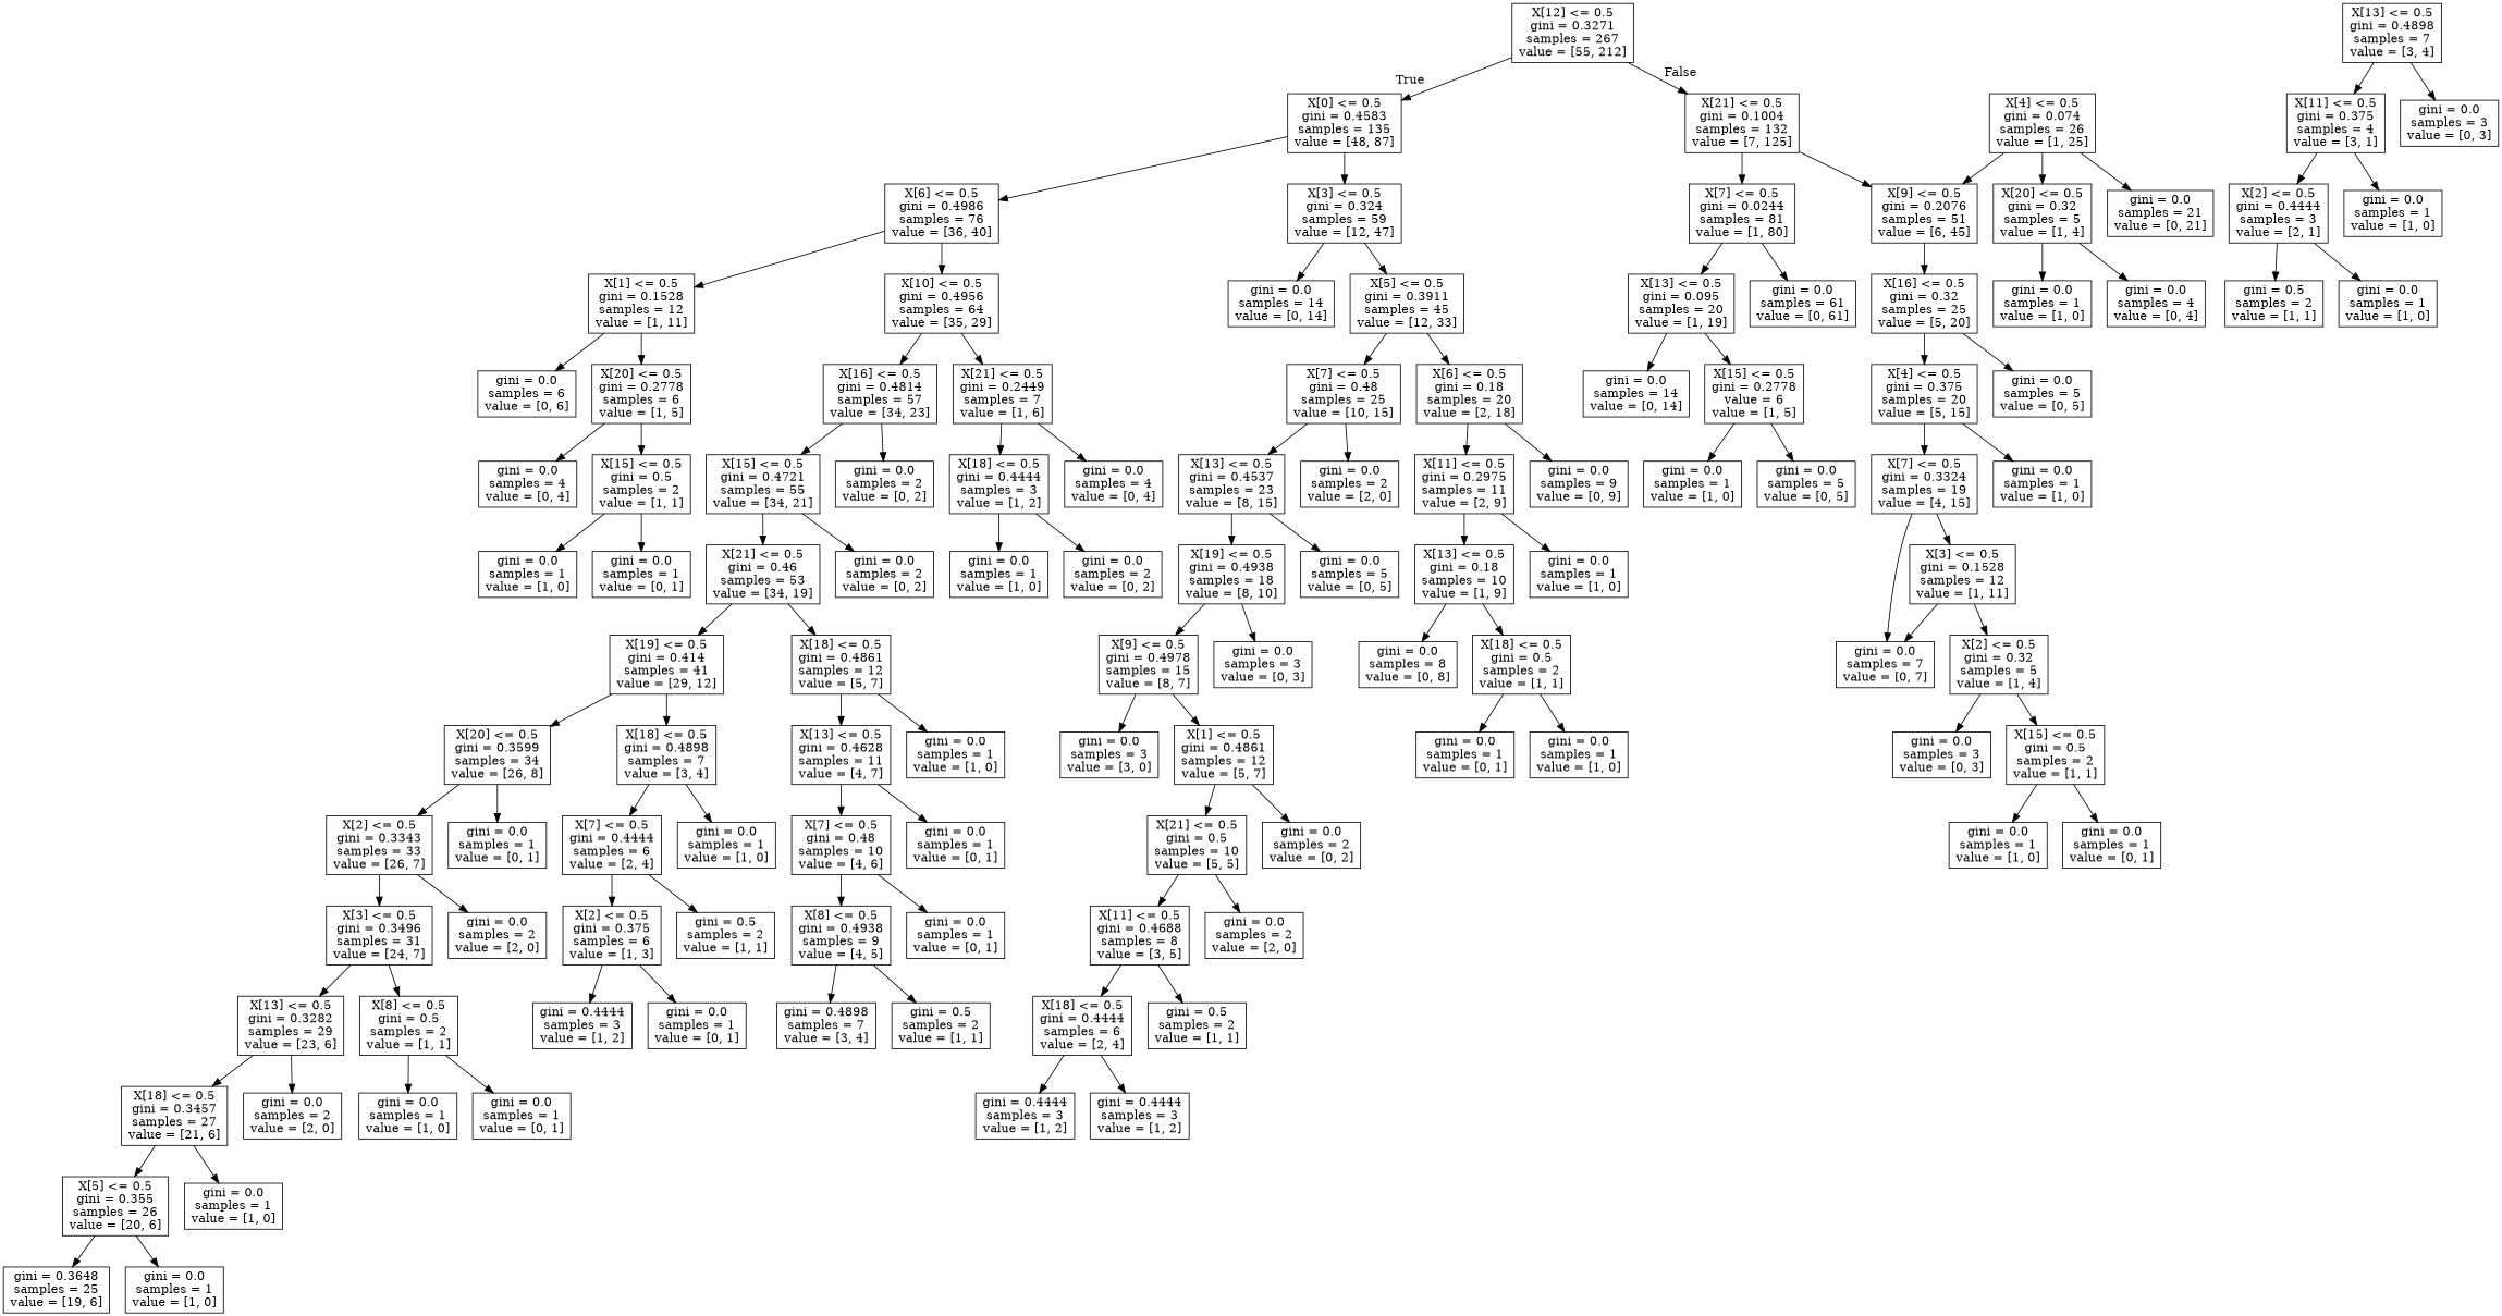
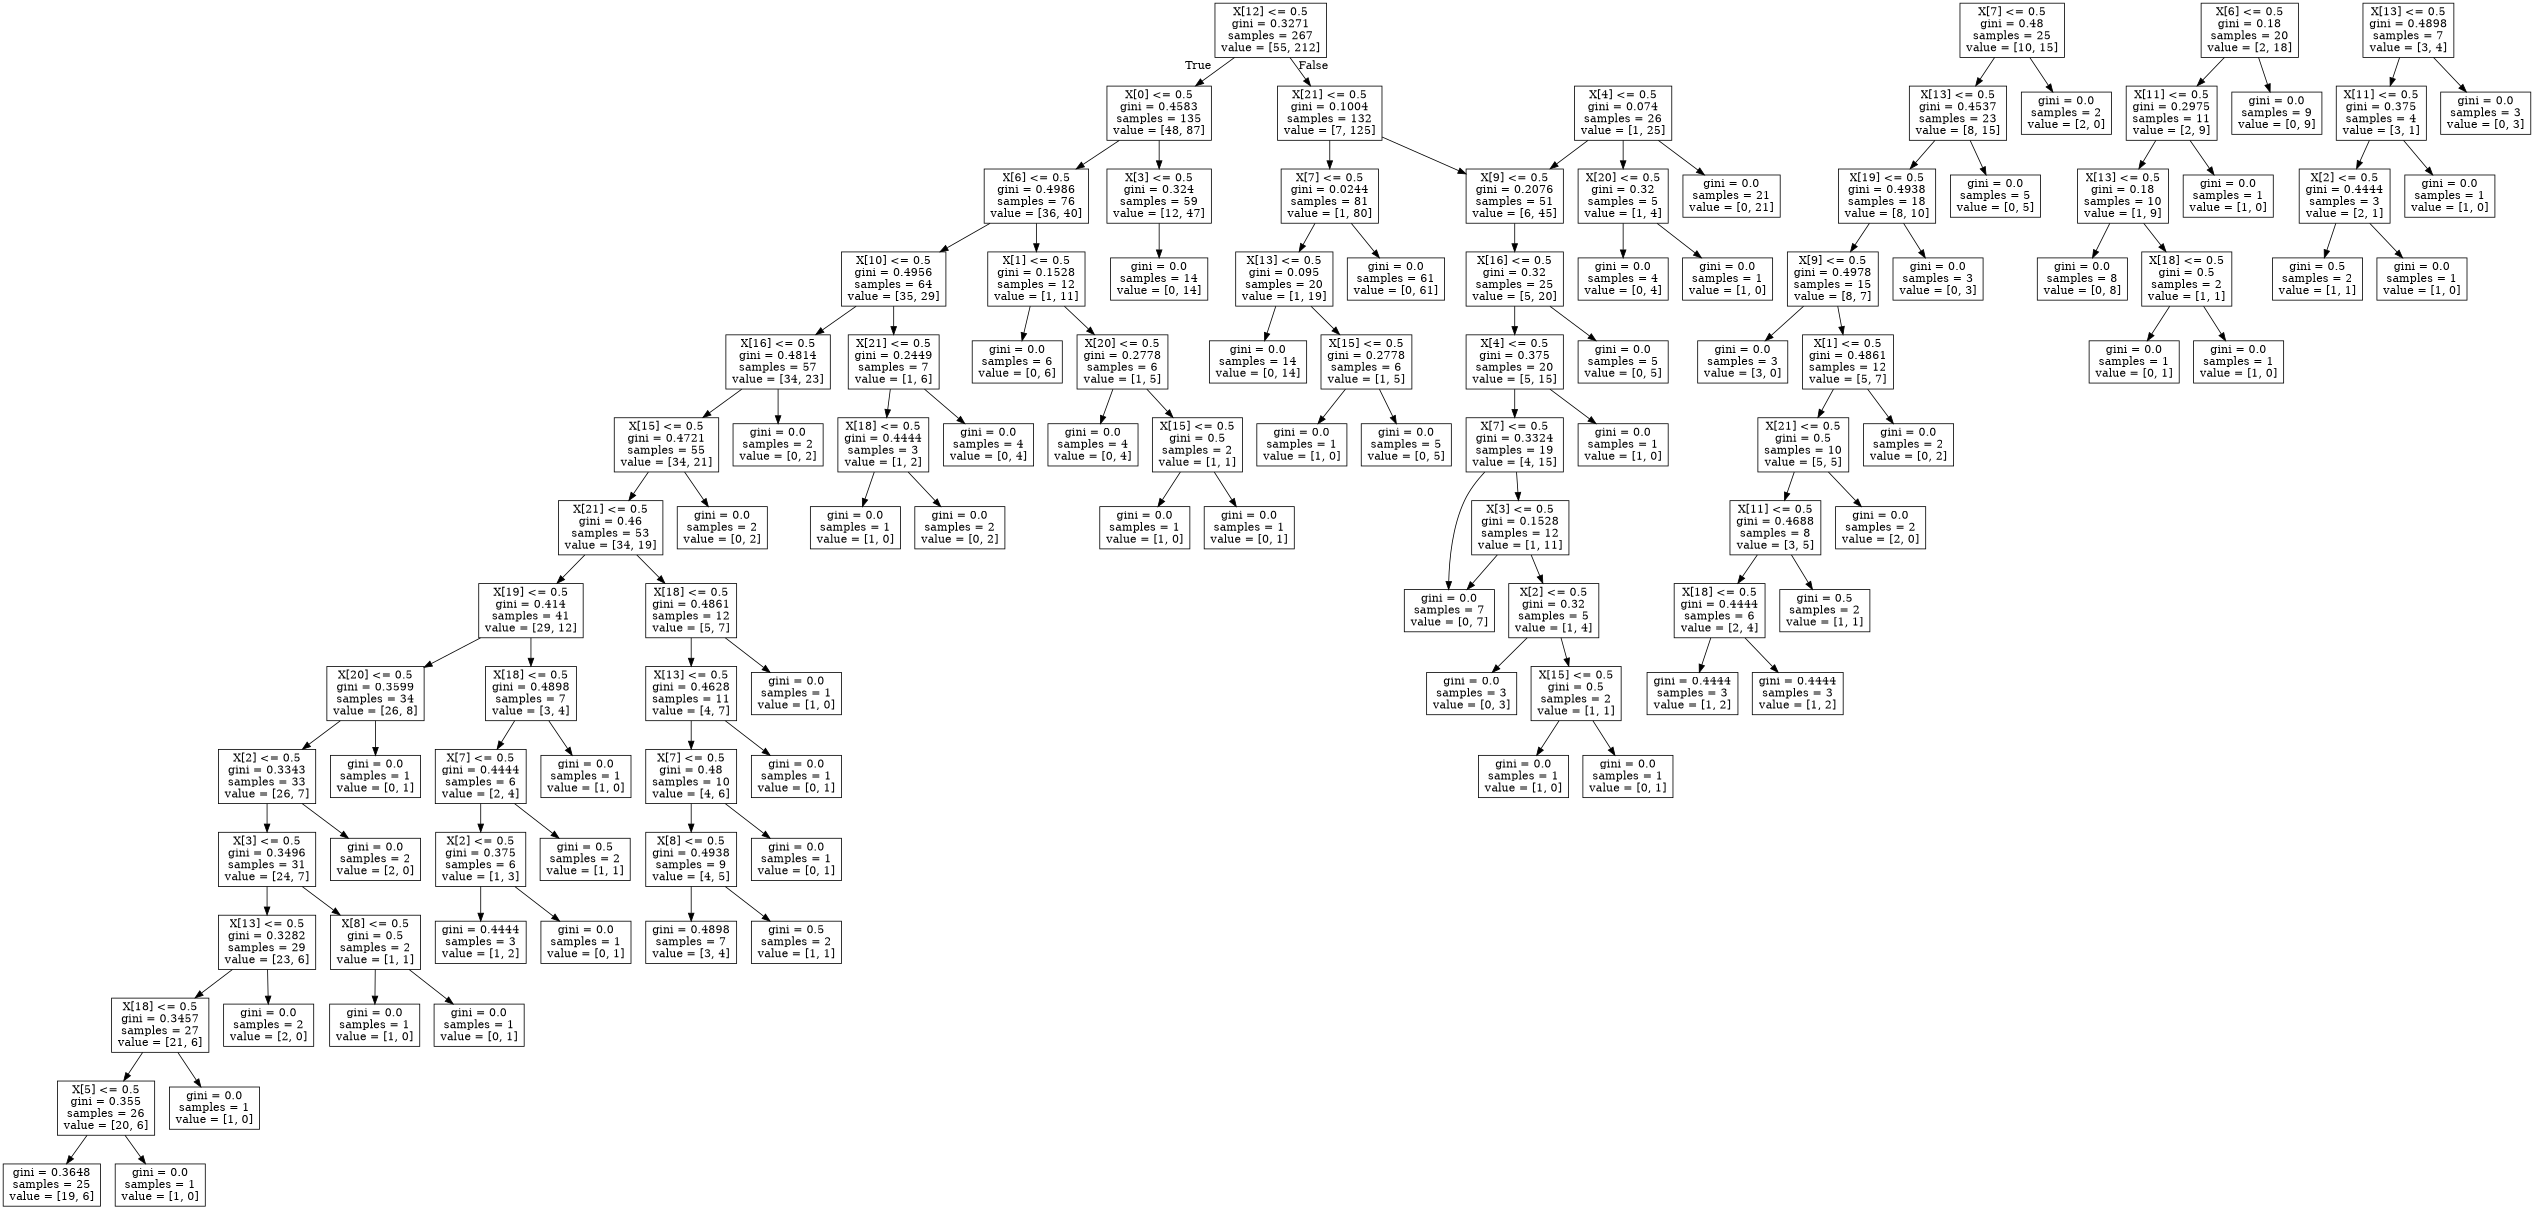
  digraph {
    node [shape=box]
    n1 [label="X[12] <= 0.5\ngini = 0.3271\nsamples = 267\nvalue = [55, 212]"]
    n2 [label="X[0] <= 0.5\ngini = 0.4583\nsamples = 135\nvalue = [48, 87]"]
    n3 [label="X[21] <= 0.5\ngini = 0.1004\nsamples = 132\nvalue = [7, 125]"]
    n4 [label="X[6] <= 0.5\ngini = 0.4986\nsamples = 76\nvalue = [36, 40]"]
    n5 [label="X[3] <= 0.5\ngini = 0.324\nsamples = 59\nvalue = [12, 47]"]
    n6 [label="X[9] <= 0.5\ngini = 0.2076\nsamples = 51\nvalue = [6, 45]"]
    n7 [label="X[7] <= 0.5\ngini = 0.0244\nsamples = 81\nvalue = [1, 80]"]
    n8 [label="X[10] <= 0.5\ngini = 0.4956\nsamples = 64\nvalue = [35, 29]"]
    n9 [label="X[1] <= 0.5\ngini = 0.1528\nsamples = 12\nvalue = [1, 11]"]
-   n10 [label="X[5] <= 0.5\ngini = 0.3911\nsamples = 45\nvalue = [12, 33]"]
    n11 [label="gini = 0.0\nsamples = 14\nvalue = [0, 14]"]
    n12 [label="X[16] <= 0.5\ngini = 0.4814\nsamples = 57\nvalue = [34, 23]"]
    n13 [label="X[21] <= 0.5\ngini = 0.2449\nsamples = 7\nvalue = [1, 6]"]
    n14 [label="gini = 0.0\nsamples = 6\nvalue = [0, 6]"]
    n15 [label="X[20] <= 0.5\ngini = 0.2778\nsamples = 6\nvalue = [1, 5]"]
    n16 [label="X[15] <= 0.5\ngini = 0.4721\nsamples = 55\nvalue = [34, 21]"]
    n17 [label="gini = 0.0\nsamples = 2\nvalue = [0, 2]"]
    n18 [label="X[18] <= 0.5\ngini = 0.4444\nsamples = 3\nvalue = [1, 2]"]
    n19 [label="gini = 0.0\nsamples = 4\nvalue = [0, 4]"]
    n20 [label="X[21] <= 0.5\ngini = 0.46\nsamples = 53\nvalue = [34, 19]"]
    n21 [label="gini = 0.0\nsamples = 2\nvalue = [0, 2]"]
    n22 [label="X[19] <= 0.5\ngini = 0.414\nsamples = 41\nvalue = [29, 12]"]
    n23 [label="X[18] <= 0.5\ngini = 0.4861\nsamples = 12\nvalue = [5, 7]"]
    n24 [label="X[20] <= 0.5\ngini = 0.3599\nsamples = 34\nvalue = [26, 8]"]
    n25 [label="X[18] <= 0.5\ngini = 0.4898\nsamples = 7\nvalue = [3, 4]"]
    n26 [label="X[13] <= 0.5\ngini = 0.4628\nsamples = 11\nvalue = [4, 7]"]
    n27 [label="gini = 0.0\nsamples = 1\nvalue = [1, 0]"]
    n28 [label="X[2] <= 0.5\ngini = 0.3343\nsamples = 33\nvalue = [26, 7]"]
    n29 [label="gini = 0.0\nsamples = 1\nvalue = [0, 1]"]
    n30 [label="X[7] <= 0.5\ngini = 0.4444\nsamples = 6\nvalue = [2, 4]"]
    n31 [label="gini = 0.0\nsamples = 1\nvalue = [1, 0]"]
    n32 [label="X[3] <= 0.5\ngini = 0.3496\nsamples = 31\nvalue = [24, 7]"]
    n33 [label="gini = 0.0\nsamples = 2\nvalue = [2, 0]"]
    n34 [label="X[13] <= 0.5\ngini = 0.3282\nsamples = 29\nvalue = [23, 6]"]
    n35 [label="X[8] <= 0.5\ngini = 0.5\nsamples = 2\nvalue = [1, 1]"]
    n36 [label="X[18] <= 0.5\ngini = 0.3457\nsamples = 27\nvalue = [21, 6]"]
    n37 [label="gini = 0.0\nsamples = 2\nvalue = [2, 0]"]
    n38 [label="gini = 0.0\nsamples = 1\nvalue = [1, 0]"]
    n39 [label="gini = 0.0\nsamples = 1\nvalue = [0, 1]"]
    n40 [label="X[5] <= 0.5\ngini = 0.355\nsamples = 26\nvalue = [20, 6]"]
    n41 [label="gini = 0.0\nsamples = 1\nvalue = [1, 0]"]
    n42 [label="gini = 0.3648\nsamples = 25\nvalue = [19, 6]"]
    n43 [label="gini = 0.0\nsamples = 1\nvalue = [1, 0]"]
    n44 [label="X[2] <= 0.5\ngini = 0.375\nsamples = 6\nvalue = [1, 3]"]
    n45 [label="gini = 0.5\nsamples = 2\nvalue = [1, 1]"]
    n46 [label="gini = 0.4444\nsamples = 3\nvalue = [1, 2]"]
    n47 [label="gini = 0.0\nsamples = 1\nvalue = [0, 1]"]
    n48 [label="X[7] <= 0.5\ngini = 0.48\nsamples = 10\nvalue = [4, 6]"]
    n49 [label="gini = 0.0\nsamples = 1\nvalue = [0, 1]"]
    n50 [label="X[8] <= 0.5\ngini = 0.4938\nsamples = 9\nvalue = [4, 5]"]
    n51 [label="gini = 0.0\nsamples = 1\nvalue = [0, 1]"]
    n52 [label="gini = 0.4898\nsamples = 7\nvalue = [3, 4]"]
    n53 [label="gini = 0.5\nsamples = 2\nvalue = [1, 1]"]
    n54 [label="gini = 0.0\nsamples = 1\nvalue = [1, 0]"]
    n55 [label="gini = 0.0\nsamples = 2\nvalue = [0, 2]"]
    n56 [label="gini = 0.0\nsamples = 4\nvalue = [0, 4]"]
    n57 [label="X[15] <= 0.5\ngini = 0.5\nsamples = 2\nvalue = [1, 1]"]
    n58 [label="gini = 0.0\nsamples = 1\nvalue = [1, 0]"]
    n59 [label="gini = 0.0\nsamples = 1\nvalue = [0, 1]"]
    n60 [label="X[7] <= 0.5\ngini = 0.48\nsamples = 25\nvalue = [10, 15]"]
    n61 [label="X[6] <= 0.5\ngini = 0.18\nsamples = 20\nvalue = [2, 18]"]
    n62 [label="X[13] <= 0.5\ngini = 0.4537\nsamples = 23\nvalue = [8, 15]"]
    n63 [label="gini = 0.0\nsamples = 2\nvalue = [2, 0]"]
    n64 [label="X[11] <= 0.5\ngini = 0.2975\nsamples = 11\nvalue = [2, 9]"]
    n65 [label="gini = 0.0\nsamples = 9\nvalue = [0, 9]"]
    n66 [label="X[19] <= 0.5\ngini = 0.4938\nsamples = 18\nvalue = [8, 10]"]
    n67 [label="gini = 0.0\nsamples = 5\nvalue = [0, 5]"]
    n68 [label="X[9] <= 0.5\ngini = 0.4978\nsamples = 15\nvalue = [8, 7]"]
    n69 [label="gini = 0.0\nsamples = 3\nvalue = [0, 3]"]
    n70 [label="gini = 0.0\nsamples = 3\nvalue = [3, 0]"]
    n71 [label="X[1] <= 0.5\ngini = 0.4861\nsamples = 12\nvalue = [5, 7]"]
    n72 [label="X[21] <= 0.5\ngini = 0.5\nsamples = 10\nvalue = [5, 5]"]
    n73 [label="gini = 0.0\nsamples = 2\nvalue = [0, 2]"]
    n74 [label="X[11] <= 0.5\ngini = 0.4688\nsamples = 8\nvalue = [3, 5]"]
    n75 [label="gini = 0.0\nsamples = 2\nvalue = [2, 0]"]
    n76 [label="X[18] <= 0.5\ngini = 0.4444\nsamples = 6\nvalue = [2, 4]"]
    n77 [label="gini = 0.5\nsamples = 2\nvalue = [1, 1]"]
    n78 [label="gini = 0.4444\nsamples = 3\nvalue = [1, 2]"]
    n79 [label="gini = 0.4444\nsamples = 3\nvalue = [1, 2]"]
    n80 [label="X[13] <= 0.5\ngini = 0.18\nsamples = 10\nvalue = [1, 9]"]
    n81 [label="gini = 0.0\nsamples = 1\nvalue = [1, 0]"]
    n82 [label="gini = 0.0\nsamples = 8\nvalue = [0, 8]"]
    n83 [label="X[18] <= 0.5\ngini = 0.5\nsamples = 2\nvalue = [1, 1]"]
    n84 [label="gini = 0.0\nsamples = 1\nvalue = [0, 1]"]
    n85 [label="gini = 0.0\nsamples = 1\nvalue = [1, 0]"]
    n86 [label="X[16] <= 0.5\ngini = 0.32\nsamples = 25\nvalue = [5, 20]"]
    n87 [label="X[13] <= 0.5\ngini = 0.095\nsamples = 20\nvalue = [1, 19]"]
    n88 [label="gini = 0.0\nsamples = 61\nvalue = [0, 61]"]
    n89 [label="X[4] <= 0.5\ngini = 0.375\nsamples = 20\nvalue = [5, 15]"]
    n90 [label="gini = 0.0\nsamples = 5\nvalue = [0, 5]"]
    n91 [label="X[4] <= 0.5\ngini = 0.074\nsamples = 26\nvalue = [1, 25]"]
    n92 [label="X[20] <= 0.5\ngini = 0.32\nsamples = 5\nvalue = [1, 4]"]
    n93 [label="gini = 0.0\nsamples = 21\nvalue = [0, 21]"]
    n94 [label="X[7] <= 0.5\ngini = 0.3324\nsamples = 19\nvalue = [4, 15]"]
    n95 [label="gini = 0.0\nsamples = 1\nvalue = [1, 0]"]
    n96 [label="X[3] <= 0.5\ngini = 0.1528\nsamples = 12\nvalue = [1, 11]"]
    n97 [label="gini = 0.0\nsamples = 7\nvalue = [0, 7]"]
    n98 [label="X[13] <= 0.5\ngini = 0.4898\nsamples = 7\nvalue = [3, 4]"]
    n99 [label="X[11] <= 0.5\ngini = 0.375\nsamples = 4\nvalue = [3, 1]"]
    n100 [label="gini = 0.0\nsamples = 3\nvalue = [0, 3]"]
    n101 [label="X[2] <= 0.5\ngini = 0.32\nsamples = 5\nvalue = [1, 4]"]
    n102 [label="X[2] <= 0.5\ngini = 0.4444\nsamples = 3\nvalue = [2, 1]"]
    n103 [label="gini = 0.0\nsamples = 1\nvalue = [1, 0]"]
    n104 [label="gini = 0.5\nsamples = 2\nvalue = [1, 1]"]
    n105 [label="gini = 0.0\nsamples = 1\nvalue = [1, 0]"]
    n106 [label="gini = 0.0\nsamples = 3\nvalue = [0, 3]"]
    n107 [label="X[15] <= 0.5\ngini = 0.5\nsamples = 2\nvalue = [1, 1]"]
    n108 [label="gini = 0.0\nsamples = 1\nvalue = [1, 0]"]
    n109 [label="gini = 0.0\nsamples = 1\nvalue = [0, 1]"]
    n110 [label="gini = 0.0\nsamples = 4\nvalue = [0, 4]"]
    n111 [label="gini = 0.0\nsamples = 1\nvalue = [1, 0]"]
    n112 [label="gini = 0.0\nsamples = 14\nvalue = [0, 14]"]
-   n113 [label="X[15] <= 0.5\ngini = 0.2778\nvalue = 6\nvalue = [1, 5]"]
+   n113 [label="X[15] <= 0.5\ngini = 0.2778\nsamples = 6\nvalue = [1, 5]"]
    n114 [label="gini = 0.0\nsamples = 1\nvalue = [1, 0]"]
    n115 [label="gini = 0.0\nsamples = 5\nvalue = [0, 5]"]
    n1 -> n2 [headlabel=True labelangle=45 labeldistance=2.5]
    n1 -> n3 [headlabel=False labelangle=-45 labeldistance=2.5]
    n2 -> n4
    n2 -> n5
    n3 -> n6
    n3 -> n7
    n4 -> n8
    n4 -> n9
-   n5 -> n10
    n5 -> n11
    n6 -> n86
    n7 -> n87
    n7 -> n88
    n8 -> n12
    n8 -> n13
    n9 -> n14
    n9 -> n15
-   n10 -> n60
-   n10 -> n61
    n12 -> n16
    n12 -> n17
    n13 -> n18
    n13 -> n19
    n15 -> n56
    n15 -> n57
    n16 -> n20
    n16 -> n21
    n18 -> n54
    n18 -> n55
    n20 -> n22
    n20 -> n23
    n22 -> n24
    n22 -> n25
    n23 -> n26
    n23 -> n27
    n24 -> n28
    n24 -> n29
    n25 -> n30
    n25 -> n31
    n26 -> n48
    n26 -> n49
    n28 -> n32
    n28 -> n33
    n30 -> n44
    n30 -> n45
    n32 -> n34
    n32 -> n35
    n34 -> n36
    n34 -> n37
    n35 -> n38
    n35 -> n39
    n36 -> n40
    n36 -> n41
    n40 -> n42
    n40 -> n43
    n44 -> n46
    n44 -> n47
    n48 -> n50
    n48 -> n51
    n50 -> n52
    n50 -> n53
    n57 -> n58
    n57 -> n59
    n60 -> n62
    n60 -> n63
    n61 -> n64
    n61 -> n65
    n62 -> n66
    n62 -> n67
    n64 -> n80
    n64 -> n81
    n66 -> n68
    n66 -> n69
    n68 -> n70
    n68 -> n71
    n71 -> n72
    n71 -> n73
    n72 -> n74
    n72 -> n75
    n74 -> n76
    n74 -> n77
    n76 -> n78
    n76 -> n79
    n80 -> n82
    n80 -> n83
    n83 -> n84
    n83 -> n85
    n86 -> n89
    n86 -> n90
    n87 -> n112
    n87 -> n113
    n89 -> n94
    n89 -> n95
    n91 -> n6
    n91 -> n92
    n91 -> n93
    n92 -> n110
    n92 -> n111
    n94 -> n96
    n94 -> n97
    n96 -> n97
    n96 -> n101
    n98 -> n99
    n98 -> n100
    n99 -> n102
    n99 -> n103
    n101 -> n106
    n101 -> n107
    n102 -> n104
    n102 -> n105
    n107 -> n108
    n107 -> n109
    n113 -> n114
    n113 -> n115
  }
